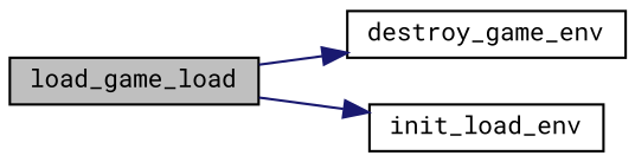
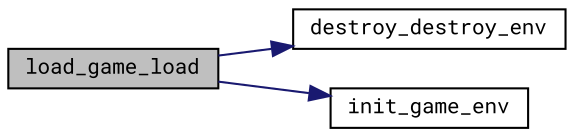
  digraph {
    fontname="Roboto Mono"
    rankdir=LR
    node [color=black fillcolor=white fontname="Roboto Mono" fontsize=10 shape=record style=filled]
    edge [color=midnightblue fontname="Roboto Mono" fontsize=10 labelfontname=Helvetica labelfontsize=10 style=solid]
    n1 [fillcolor=grey75 fontcolor=black height=0.2 label=load_game_load width=0.4]
-   n2 [height=0.2 label=destroy_game_env width=0.4]
-   n3 [height=0.2 label=init_load_env width=0.4]
+   n2 [height=0.2 label=destroy_destroy_env width=0.4]
+   n3 [height=0.2 label=init_game_env width=0.4]
    n1 -> n2
    n1 -> n3
  }
